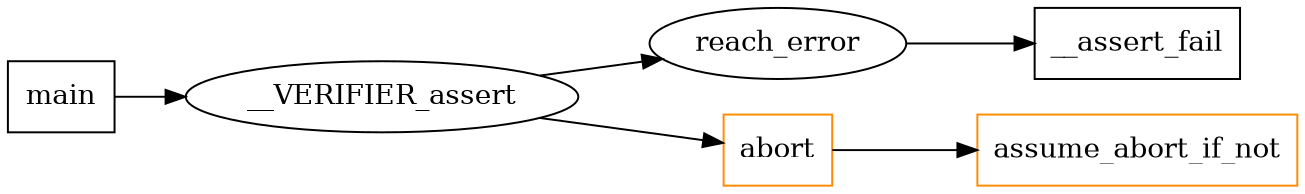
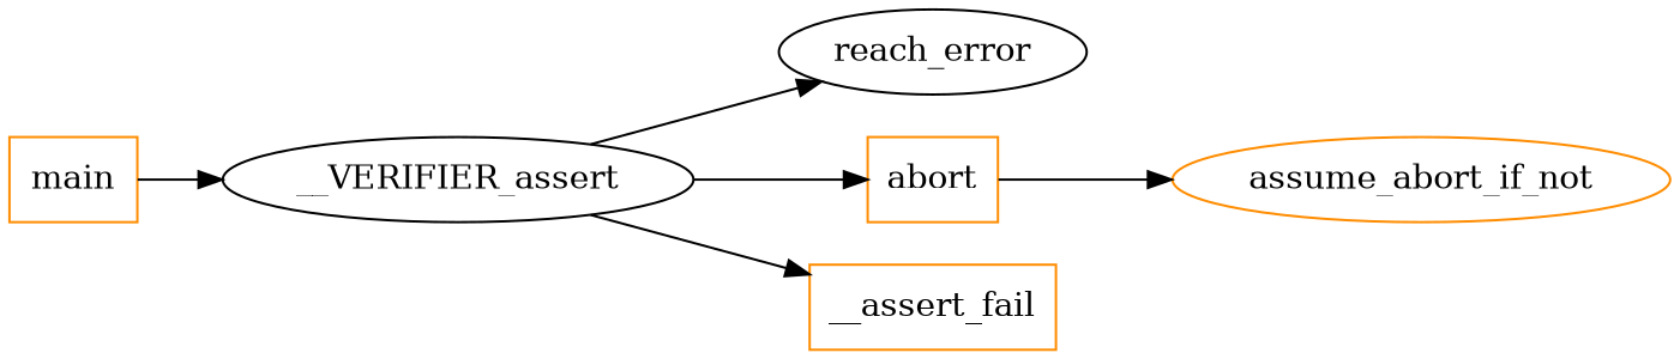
  digraph {
    rankdir=LR
    node [color=black]
-   main [shape=box]
+   main [color=darkorange shape=box]
    n2 [label=__VERIFIER_assert]
    n3 [label=reach_error]
    n4 [color=darkorange label=abort shape=box]
-   n5 [label=__assert_fail shape=box]
-   assume_abort_if_not [color=darkorange shape=box]
+   n5 [color=darkorange label=__assert_fail shape=box]
+   assume_abort_if_not [color=darkorange]
    main -> n2
    n2 -> n3
    n2 -> n4
-   n3 -> n5
+   n2 -> n5
    n4 -> assume_abort_if_not
  }
